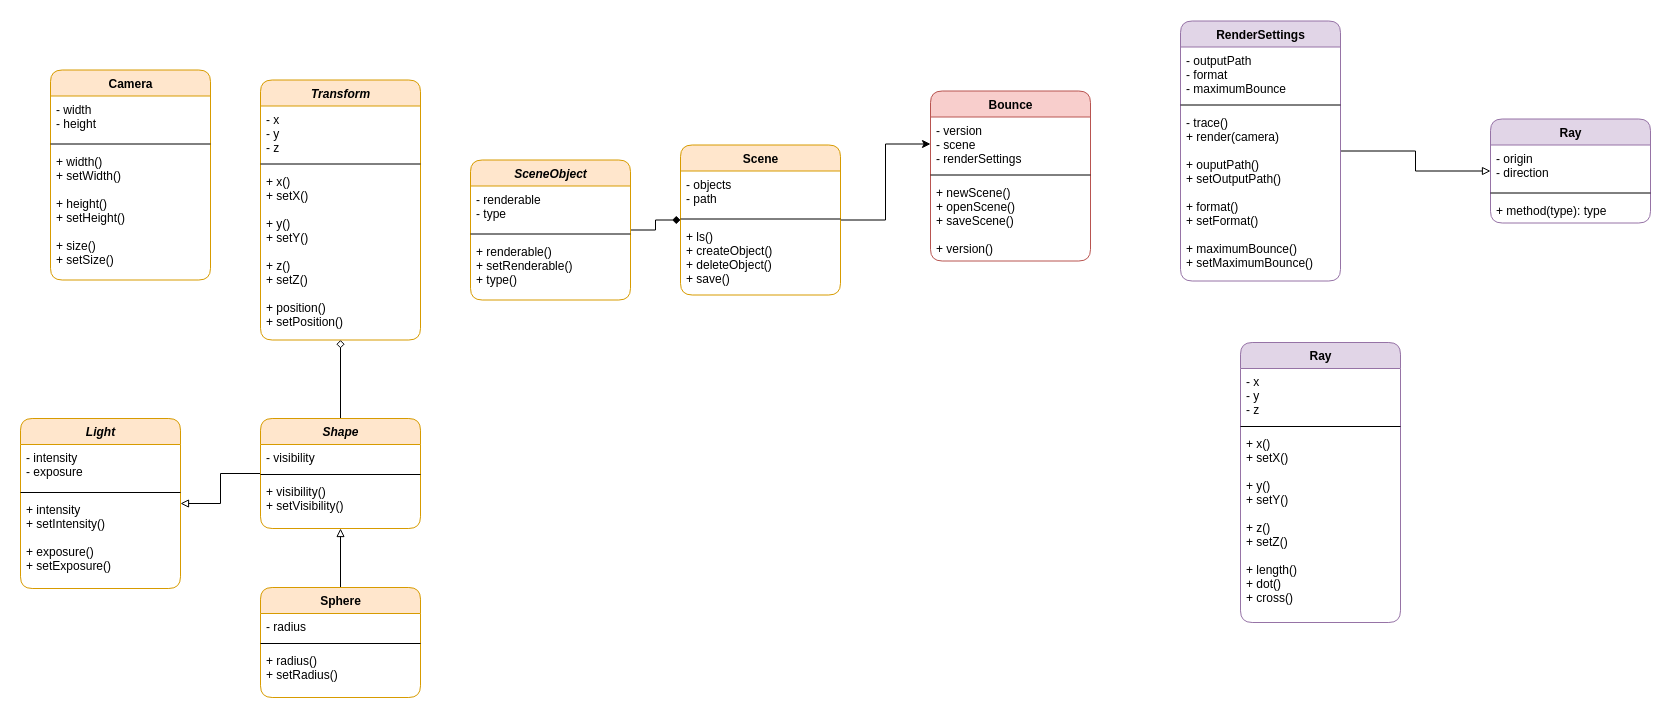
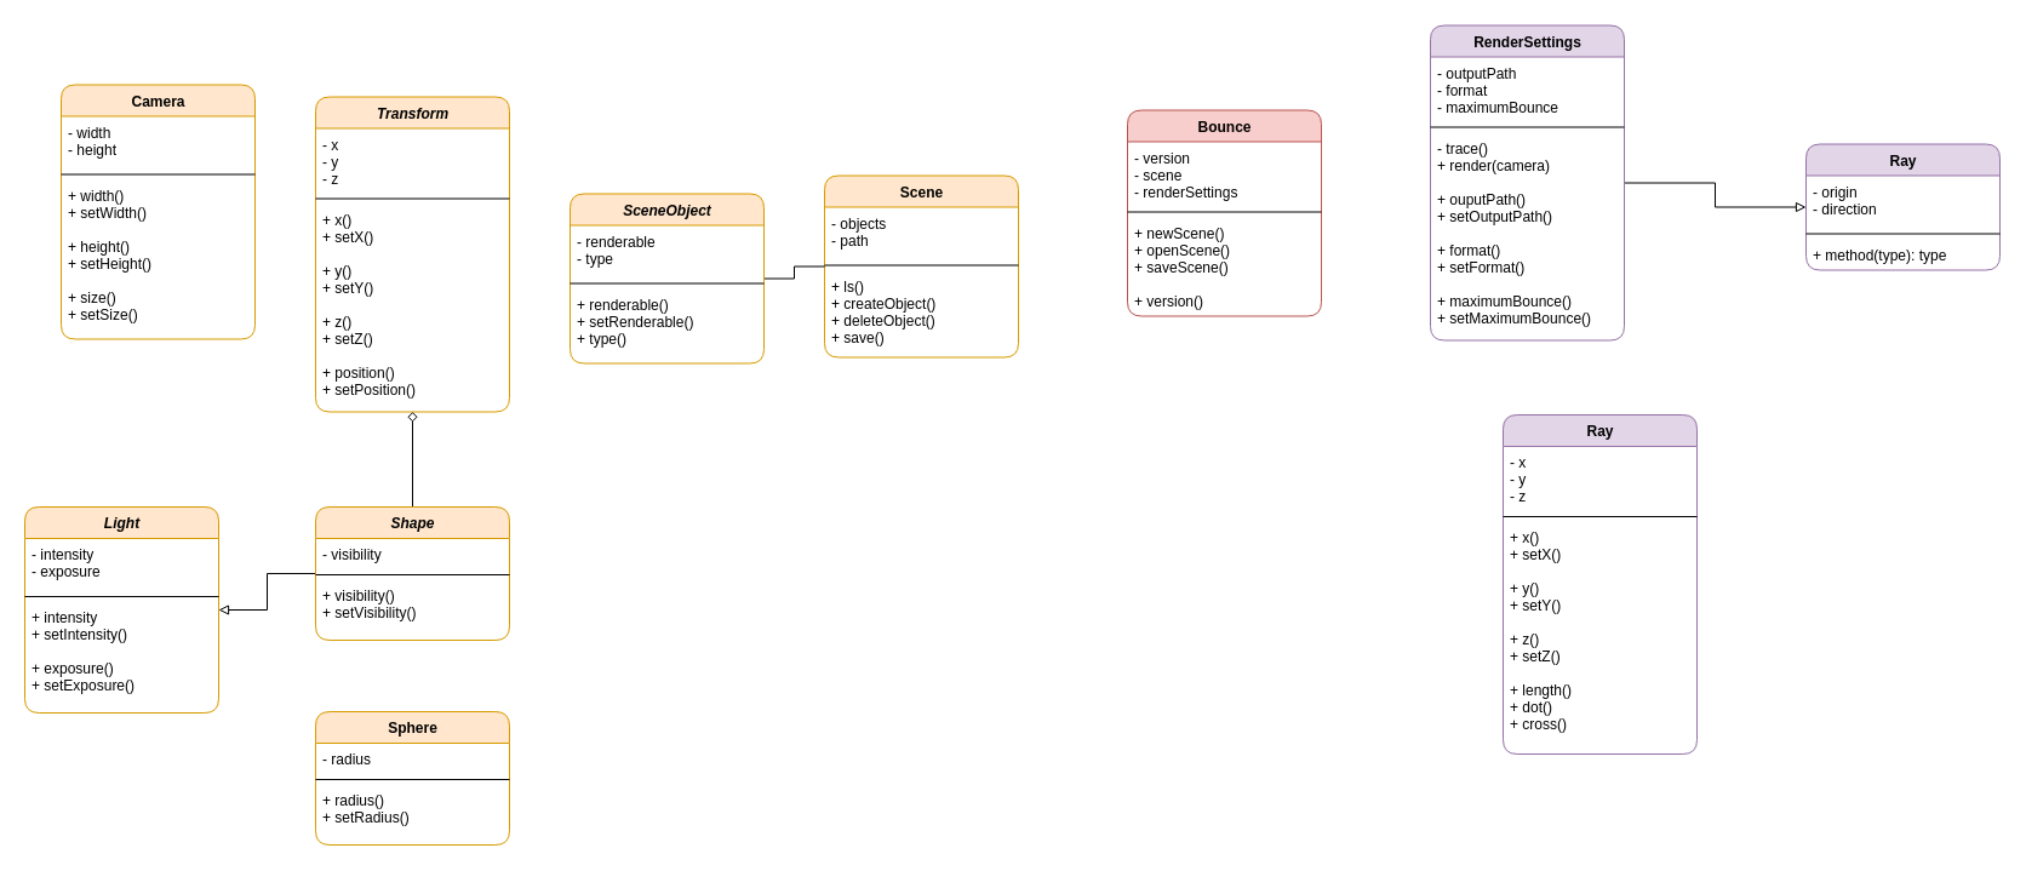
  <mxCell id="0" />
  <mxCell id="1" parent="0" />
  <mxCell id="2" value="Ray" style="swimlane;fontStyle=1;align=center;verticalAlign=top;childLayout=stackLayout;horizontal=1;startSize=26;horizontalStack=0;resizeParent=1;resizeParentMax=0;resizeLast=0;collapsible=1;marginBottom=0;rounded=1;html=1;swimlaneLine=1;fillColor=#e1d5e7;swimlaneFillColor=#ffffff;labelBackgroundColor=none;labelBorderColor=none;strokeColor=#9673a6;" parent="1" vertex="1"><mxGeometry x="1490" y="118.5" width="160" height="104" as="geometry" /></mxCell>
  <mxCell id="3" value="- origin&#10;- direction" style="text;strokeColor=none;fillColor=none;align=left;verticalAlign=top;spacingLeft=4;spacingRight=4;overflow=hidden;rotatable=0;points=[[0,0.5],[1,0.5]];portConstraint=eastwest;labelBackgroundColor=none;" parent="2" vertex="1"><mxGeometry y="26" width="160" height="44" as="geometry" /></mxCell>
  <mxCell id="4" value="" style="line;strokeWidth=1;fillColor=none;align=left;verticalAlign=middle;spacingTop=-1;spacingLeft=3;spacingRight=3;rotatable=0;labelPosition=right;points=[];portConstraint=eastwest;" parent="2" vertex="1"><mxGeometry y="70" width="160" height="8" as="geometry" /></mxCell>
  <mxCell id="5" value="+ method(type): type" style="text;strokeColor=none;fillColor=none;align=left;verticalAlign=top;spacingLeft=4;spacingRight=4;overflow=hidden;rotatable=0;points=[[0,0.5],[1,0.5]];portConstraint=eastwest;" parent="2" vertex="1"><mxGeometry y="78" width="160" height="26" as="geometry" /></mxCell>
  <mxCell id="6" value="Camera" style="swimlane;fontStyle=1;align=center;verticalAlign=top;childLayout=stackLayout;horizontal=1;startSize=26;horizontalStack=0;resizeParent=1;resizeParentMax=0;resizeLast=0;collapsible=1;marginBottom=0;rounded=1;html=1;swimlaneLine=1;fillColor=#ffe6cc;strokeColor=#d79b00;swimlaneFillColor=#ffffff;" parent="1" vertex="1"><mxGeometry x="50" y="69.5" width="160" height="210" as="geometry" /></mxCell>
  <mxCell id="7" value="- width&#10;- height&#10;" style="text;strokeColor=none;fillColor=none;align=left;verticalAlign=top;spacingLeft=4;spacingRight=4;overflow=hidden;rotatable=0;points=[[0,0.5],[1,0.5]];portConstraint=eastwest;" parent="6" vertex="1"><mxGeometry y="26" width="160" height="44" as="geometry" /></mxCell>
  <mxCell id="8" value="" style="line;strokeWidth=1;fillColor=none;align=left;verticalAlign=middle;spacingTop=-1;spacingLeft=3;spacingRight=3;rotatable=0;labelPosition=right;points=[];portConstraint=eastwest;" parent="6" vertex="1"><mxGeometry y="70" width="160" height="8" as="geometry" /></mxCell>
  <mxCell id="9" value="+ width()&#10;+ setWidth()&#10;&#10;+ height()&#10;+ setHeight()&#10;&#10;+ size()&#10;+ setSize()" style="text;strokeColor=none;fillColor=none;align=left;verticalAlign=top;spacingLeft=4;spacingRight=4;overflow=hidden;rotatable=0;points=[[0,0.5],[1,0.5]];portConstraint=eastwest;" parent="6" vertex="1"><mxGeometry y="78" width="160" height="132" as="geometry" /></mxCell>
- <mxCell id="10" style="edgeStyle=orthogonalEdgeStyle;rounded=0;orthogonalLoop=1;jettySize=auto;html=1;" edge="1" parent="1" source="11" target="45"><mxGeometry relative="1" as="geometry"><mxPoint x="600" y="547" as="targetPoint" /></mxGeometry></mxCell>
  <mxCell id="11" value="Scene" style="swimlane;fontStyle=1;align=center;verticalAlign=top;childLayout=stackLayout;horizontal=1;startSize=26;horizontalStack=0;resizeParent=1;resizeParentMax=0;resizeLast=0;collapsible=1;marginBottom=0;rounded=1;html=1;swimlaneLine=1;fillColor=#ffe6cc;swimlaneFillColor=#ffffff;labelBackgroundColor=none;labelBorderColor=none;strokeColor=#d79b00;" parent="1" vertex="1"><mxGeometry x="680" y="144.5" width="160" height="150" as="geometry" /></mxCell>
  <mxCell id="12" value="- objects&#10;- path" style="text;strokeColor=none;fillColor=none;align=left;verticalAlign=top;spacingLeft=4;spacingRight=4;overflow=hidden;rotatable=0;points=[[0,0.5],[1,0.5]];portConstraint=eastwest;labelBackgroundColor=none;" parent="11" vertex="1"><mxGeometry y="26" width="160" height="44" as="geometry" /></mxCell>
  <mxCell id="13" value="" style="line;strokeWidth=1;fillColor=none;align=left;verticalAlign=middle;spacingTop=-1;spacingLeft=3;spacingRight=3;rotatable=0;labelPosition=right;points=[];portConstraint=eastwest;" parent="11" vertex="1"><mxGeometry y="70" width="160" height="8" as="geometry" /></mxCell>
  <mxCell id="14" value="+ ls()&#10;+ createObject()&#10;+ deleteObject()&#10;+ save()&#10;" style="text;strokeColor=none;fillColor=none;align=left;verticalAlign=top;spacingLeft=4;spacingRight=4;overflow=hidden;rotatable=0;points=[[0,0.5],[1,0.5]];portConstraint=eastwest;" parent="11" vertex="1"><mxGeometry y="78" width="160" height="72" as="geometry" /></mxCell>
- <mxCell id="15" style="edgeStyle=orthogonalEdgeStyle;rounded=0;orthogonalLoop=1;jettySize=auto;html=1;endArrow=diamond;endFill=1;elbow=vertical;" parent="1" source="40" target="11" edge="1"><mxGeometry relative="1" as="geometry" /></mxCell>
+ <mxCell id="15" style="edgeStyle=orthogonalEdgeStyle;rounded=0;orthogonalLoop=1;jettySize=auto;html=1;endArrow=none;endFill=1;elbow=vertical;" parent="1" source="40" target="11" edge="1"><mxGeometry relative="1" as="geometry" /></mxCell>
  <mxCell id="16" value="&lt;i&gt;Transform&lt;/i&gt;" style="swimlane;fontStyle=1;align=center;verticalAlign=top;childLayout=stackLayout;horizontal=1;startSize=26;horizontalStack=0;resizeParent=1;resizeParentMax=0;resizeLast=0;collapsible=1;marginBottom=0;rounded=1;html=1;swimlaneLine=1;fillColor=#ffe6cc;swimlaneFillColor=#ffffff;labelBackgroundColor=none;labelBorderColor=none;strokeColor=#d79b00;" parent="1" vertex="1"><mxGeometry x="260" y="79.5" width="160" height="260" as="geometry" /></mxCell>
  <mxCell id="17" value="- x&#10;- y&#10;- z" style="text;strokeColor=none;fillColor=none;align=left;verticalAlign=top;spacingLeft=4;spacingRight=4;overflow=hidden;rotatable=0;points=[[0,0.5],[1,0.5]];portConstraint=eastwest;labelBackgroundColor=none;" parent="16" vertex="1"><mxGeometry y="26" width="160" height="54" as="geometry" /></mxCell>
  <mxCell id="18" value="" style="line;strokeWidth=1;fillColor=none;align=left;verticalAlign=middle;spacingTop=-1;spacingLeft=3;spacingRight=3;rotatable=0;labelPosition=right;points=[];portConstraint=eastwest;" parent="16" vertex="1"><mxGeometry y="80" width="160" height="8" as="geometry" /></mxCell>
  <mxCell id="19" value="+ x()&#10;+ setX()&#10;&#10;+ y()&#10;+ setY()&#10;&#10;+ z()&#10;+ setZ()&#10;&#10;+ position()&#10;+ setPosition()&#10;" style="text;strokeColor=none;fillColor=none;align=left;verticalAlign=top;spacingLeft=4;spacingRight=4;overflow=hidden;rotatable=0;points=[[0,0.5],[1,0.5]];portConstraint=eastwest;" parent="16" vertex="1"><mxGeometry y="88" width="160" height="172" as="geometry" /></mxCell>
  <mxCell id="20" style="edgeStyle=orthogonalEdgeStyle;rounded=0;orthogonalLoop=1;jettySize=auto;html=1;endArrow=diamond;endFill=0;" parent="1" source="23" target="16" edge="1"><mxGeometry relative="1" as="geometry" /></mxCell>
- <mxCell id="21" value="" style="edgeStyle=orthogonalEdgeStyle;rounded=0;orthogonalLoop=1;jettySize=auto;html=1;endArrow=block;endFill=0;" parent="1" source="31" target="23" edge="1"><mxGeometry relative="1" as="geometry" /></mxCell>
  <mxCell id="22" value="" style="edgeStyle=orthogonalEdgeStyle;rounded=0;orthogonalLoop=1;jettySize=auto;html=1;endArrow=block;endFill=0;" parent="1" source="23" target="27" edge="1"><mxGeometry relative="1" as="geometry" /></mxCell>
  <mxCell id="23" value="Shape" style="swimlane;fontStyle=3;align=center;verticalAlign=top;childLayout=stackLayout;horizontal=1;startSize=26;horizontalStack=0;resizeParent=1;resizeParentMax=0;resizeLast=0;collapsible=1;marginBottom=0;rounded=1;html=1;swimlaneLine=1;fillColor=#ffe6cc;swimlaneFillColor=#ffffff;labelBackgroundColor=none;labelBorderColor=none;strokeColor=#d79b00;" parent="1" vertex="1"><mxGeometry x="260" y="418" width="160" height="110" as="geometry" /></mxCell>
  <mxCell id="24" value="- visibility" style="text;strokeColor=none;fillColor=none;align=left;verticalAlign=top;spacingLeft=4;spacingRight=4;overflow=hidden;rotatable=0;points=[[0,0.5],[1,0.5]];portConstraint=eastwest;labelBackgroundColor=none;" parent="23" vertex="1"><mxGeometry y="26" width="160" height="26" as="geometry" /></mxCell>
  <mxCell id="25" value="" style="line;strokeWidth=1;fillColor=none;align=left;verticalAlign=middle;spacingTop=-1;spacingLeft=3;spacingRight=3;rotatable=0;labelPosition=right;points=[];portConstraint=eastwest;" parent="23" vertex="1"><mxGeometry y="52" width="160" height="8" as="geometry" /></mxCell>
  <mxCell id="26" value="+ visibility()&#10;+ setVisibility()" style="text;strokeColor=none;fillColor=none;align=left;verticalAlign=top;spacingLeft=4;spacingRight=4;overflow=hidden;rotatable=0;points=[[0,0.5],[1,0.5]];portConstraint=eastwest;" parent="23" vertex="1"><mxGeometry y="60" width="160" height="50" as="geometry" /></mxCell>
  <mxCell id="27" value="Light" style="swimlane;fontStyle=3;align=center;verticalAlign=top;childLayout=stackLayout;horizontal=1;startSize=26;horizontalStack=0;resizeParent=1;resizeParentMax=0;resizeLast=0;collapsible=1;marginBottom=0;rounded=1;html=1;swimlaneLine=1;fillColor=#ffe6cc;swimlaneFillColor=#ffffff;labelBackgroundColor=none;labelBorderColor=none;strokeColor=#d79b00;" parent="1" vertex="1"><mxGeometry x="20" y="418" width="160" height="170" as="geometry" /></mxCell>
  <mxCell id="28" value="- intensity&#10;- exposure" style="text;strokeColor=none;fillColor=none;align=left;verticalAlign=top;spacingLeft=4;spacingRight=4;overflow=hidden;rotatable=0;points=[[0,0.5],[1,0.5]];portConstraint=eastwest;labelBackgroundColor=none;" parent="27" vertex="1"><mxGeometry y="26" width="160" height="44" as="geometry" /></mxCell>
  <mxCell id="29" value="" style="line;strokeWidth=1;fillColor=none;align=left;verticalAlign=middle;spacingTop=-1;spacingLeft=3;spacingRight=3;rotatable=0;labelPosition=right;points=[];portConstraint=eastwest;" parent="27" vertex="1"><mxGeometry y="70" width="160" height="8" as="geometry" /></mxCell>
  <mxCell id="30" value="+ intensity&#10;+ setIntensity()&#10;&#10;+ exposure()&#10;+ setExposure()" style="text;strokeColor=none;fillColor=none;align=left;verticalAlign=top;spacingLeft=4;spacingRight=4;overflow=hidden;rotatable=0;points=[[0,0.5],[1,0.5]];portConstraint=eastwest;" parent="27" vertex="1"><mxGeometry y="78" width="160" height="92" as="geometry" /></mxCell>
  <mxCell id="31" value="Sphere" style="swimlane;fontStyle=1;align=center;verticalAlign=top;childLayout=stackLayout;horizontal=1;startSize=26;horizontalStack=0;resizeParent=1;resizeParentMax=0;resizeLast=0;collapsible=1;marginBottom=0;rounded=1;html=1;swimlaneLine=1;fillColor=#ffe6cc;swimlaneFillColor=#ffffff;labelBackgroundColor=none;labelBorderColor=none;strokeColor=#d79b00;" parent="1" vertex="1"><mxGeometry x="260" y="587" width="160" height="110" as="geometry" /></mxCell>
  <mxCell id="32" value="- radius" style="text;strokeColor=none;fillColor=none;align=left;verticalAlign=top;spacingLeft=4;spacingRight=4;overflow=hidden;rotatable=0;points=[[0,0.5],[1,0.5]];portConstraint=eastwest;labelBackgroundColor=none;" parent="31" vertex="1"><mxGeometry y="26" width="160" height="26" as="geometry" /></mxCell>
  <mxCell id="33" value="" style="line;strokeWidth=1;fillColor=none;align=left;verticalAlign=middle;spacingTop=-1;spacingLeft=3;spacingRight=3;rotatable=0;labelPosition=right;points=[];portConstraint=eastwest;" parent="31" vertex="1"><mxGeometry y="52" width="160" height="8" as="geometry" /></mxCell>
  <mxCell id="34" value="+ radius()&#10;+ setRadius()" style="text;strokeColor=none;fillColor=none;align=left;verticalAlign=top;spacingLeft=4;spacingRight=4;overflow=hidden;rotatable=0;points=[[0,0.5],[1,0.5]];portConstraint=eastwest;" parent="31" vertex="1"><mxGeometry y="60" width="160" height="50" as="geometry" /></mxCell>
  <mxCell id="35" style="edgeStyle=orthogonalEdgeStyle;rounded=0;orthogonalLoop=1;jettySize=auto;html=1;endArrow=block;endFill=0;" parent="1" source="36" target="2" edge="1"><mxGeometry relative="1" as="geometry" /></mxCell>
  <mxCell id="36" value="RenderSettings" style="swimlane;fontStyle=1;align=center;verticalAlign=top;childLayout=stackLayout;horizontal=1;startSize=26;horizontalStack=0;resizeParent=1;resizeParentMax=0;resizeLast=0;collapsible=1;marginBottom=0;rounded=1;html=1;swimlaneLine=1;fillColor=#e1d5e7;strokeColor=#9673a6;swimlaneFillColor=#ffffff;" parent="1" vertex="1"><mxGeometry x="1180" y="20.5" width="160" height="260" as="geometry" /></mxCell>
  <mxCell id="37" value="- outputPath&#10;- format&#10;- maximumBounce" style="text;strokeColor=none;fillColor=none;align=left;verticalAlign=top;spacingLeft=4;spacingRight=4;overflow=hidden;rotatable=0;points=[[0,0.5],[1,0.5]];portConstraint=eastwest;" parent="36" vertex="1"><mxGeometry y="26" width="160" height="54" as="geometry" /></mxCell>
  <mxCell id="38" value="" style="line;strokeWidth=1;fillColor=none;align=left;verticalAlign=middle;spacingTop=-1;spacingLeft=3;spacingRight=3;rotatable=0;labelPosition=right;points=[];portConstraint=eastwest;" parent="36" vertex="1"><mxGeometry y="80" width="160" height="8" as="geometry" /></mxCell>
  <mxCell id="39" value="- trace()&#10;+ render(camera)&#10;&#10;+ ouputPath()&#10;+ setOutputPath()&#10;&#10;+ format()&#10;+ setFormat()&#10;&#10;+ maximumBounce()&#10;+ setMaximumBounce()" style="text;strokeColor=none;fillColor=none;align=left;verticalAlign=top;spacingLeft=4;spacingRight=4;overflow=hidden;rotatable=0;points=[[0,0.5],[1,0.5]];portConstraint=eastwest;" parent="36" vertex="1"><mxGeometry y="88" width="160" height="172" as="geometry" /></mxCell>
  <mxCell id="40" value="SceneObject" style="swimlane;fontStyle=3;align=center;verticalAlign=top;childLayout=stackLayout;horizontal=1;startSize=26;horizontalStack=0;resizeParent=1;resizeParentMax=0;resizeLast=0;collapsible=1;marginBottom=0;rounded=1;html=1;swimlaneLine=1;fillColor=#ffe6cc;swimlaneFillColor=#ffffff;labelBackgroundColor=none;labelBorderColor=none;strokeColor=#d79b00;" parent="1" vertex="1"><mxGeometry x="470" y="159.5" width="160" height="140" as="geometry" /></mxCell>
  <mxCell id="41" value="- renderable&#10;- type" style="text;strokeColor=none;fillColor=none;align=left;verticalAlign=top;spacingLeft=4;spacingRight=4;overflow=hidden;rotatable=0;points=[[0,0.5],[1,0.5]];portConstraint=eastwest;labelBackgroundColor=none;" parent="40" vertex="1"><mxGeometry y="26" width="160" height="44" as="geometry" /></mxCell>
  <mxCell id="42" value="" style="line;strokeWidth=1;fillColor=none;align=left;verticalAlign=middle;spacingTop=-1;spacingLeft=3;spacingRight=3;rotatable=0;labelPosition=right;points=[];portConstraint=eastwest;" parent="40" vertex="1"><mxGeometry y="70" width="160" height="8" as="geometry" /></mxCell>
  <mxCell id="43" value="+ renderable()&#10;+ setRenderable()&#10;+ type()" style="text;strokeColor=none;fillColor=none;align=left;verticalAlign=top;spacingLeft=4;spacingRight=4;overflow=hidden;rotatable=0;points=[[0,0.5],[1,0.5]];portConstraint=eastwest;" parent="40" vertex="1"><mxGeometry y="78" width="160" height="62" as="geometry" /></mxCell>
  <mxCell id="44" value="Bounce" style="swimlane;fontStyle=1;align=center;verticalAlign=top;childLayout=stackLayout;horizontal=1;startSize=26;horizontalStack=0;resizeParent=1;resizeParentMax=0;resizeLast=0;collapsible=1;marginBottom=0;rounded=1;html=1;swimlaneLine=1;fillColor=#f8cecc;swimlaneFillColor=#ffffff;labelBackgroundColor=none;labelBorderColor=none;strokeColor=#b85450;" parent="1" vertex="1"><mxGeometry x="930" y="90.5" width="160" height="170" as="geometry" /></mxCell>
  <mxCell id="45" value="- version&#10;- scene&#10;- renderSettings" style="text;strokeColor=none;fillColor=none;align=left;verticalAlign=top;spacingLeft=4;spacingRight=4;overflow=hidden;rotatable=0;points=[[0,0.5],[1,0.5]];portConstraint=eastwest;labelBackgroundColor=none;" parent="44" vertex="1"><mxGeometry y="26" width="160" height="54" as="geometry" /></mxCell>
  <mxCell id="46" value="" style="line;strokeWidth=1;fillColor=none;align=left;verticalAlign=middle;spacingTop=-1;spacingLeft=3;spacingRight=3;rotatable=0;labelPosition=right;points=[];portConstraint=eastwest;" parent="44" vertex="1"><mxGeometry y="80" width="160" height="8" as="geometry" /></mxCell>
  <mxCell id="47" value="+ newScene()&#10;+ openScene()&#10;+ saveScene()&#10;&#10;+ version()" style="text;strokeColor=none;fillColor=none;align=left;verticalAlign=top;spacingLeft=4;spacingRight=4;overflow=hidden;rotatable=0;points=[[0,0.5],[1,0.5]];portConstraint=eastwest;" parent="44" vertex="1"><mxGeometry y="88" width="160" height="82" as="geometry" /></mxCell>
  <mxCell id="48" value="Ray" style="swimlane;fontStyle=1;align=center;verticalAlign=top;childLayout=stackLayout;horizontal=1;startSize=26;horizontalStack=0;resizeParent=1;resizeParentMax=0;resizeLast=0;collapsible=1;marginBottom=0;rounded=1;html=1;swimlaneLine=1;fillColor=#e1d5e7;swimlaneFillColor=#ffffff;labelBackgroundColor=none;labelBorderColor=none;strokeColor=#9673a6;" vertex="1" parent="1"><mxGeometry x="1240" y="342" width="160" height="280" as="geometry" /></mxCell>
  <mxCell id="49" value="- x&#10;- y&#10;- z" style="text;strokeColor=none;fillColor=none;align=left;verticalAlign=top;spacingLeft=4;spacingRight=4;overflow=hidden;rotatable=0;points=[[0,0.5],[1,0.5]];portConstraint=eastwest;labelBackgroundColor=none;" vertex="1" parent="48"><mxGeometry y="26" width="160" height="54" as="geometry" /></mxCell>
  <mxCell id="50" value="" style="line;strokeWidth=1;fillColor=none;align=left;verticalAlign=middle;spacingTop=-1;spacingLeft=3;spacingRight=3;rotatable=0;labelPosition=right;points=[];portConstraint=eastwest;" vertex="1" parent="48"><mxGeometry y="80" width="160" height="8" as="geometry" /></mxCell>
  <mxCell id="51" value="+ x()&#10;+ setX()&#10;&#10;+ y()&#10;+ setY()&#10;&#10;+ z()&#10;+ setZ()&#10;&#10;+ length()&#10;+ dot()&#10;+ cross()&#10;" style="text;strokeColor=none;fillColor=none;align=left;verticalAlign=top;spacingLeft=4;spacingRight=4;overflow=hidden;rotatable=0;points=[[0,0.5],[1,0.5]];portConstraint=eastwest;" vertex="1" parent="48"><mxGeometry y="88" width="160" height="192" as="geometry" /></mxCell>
